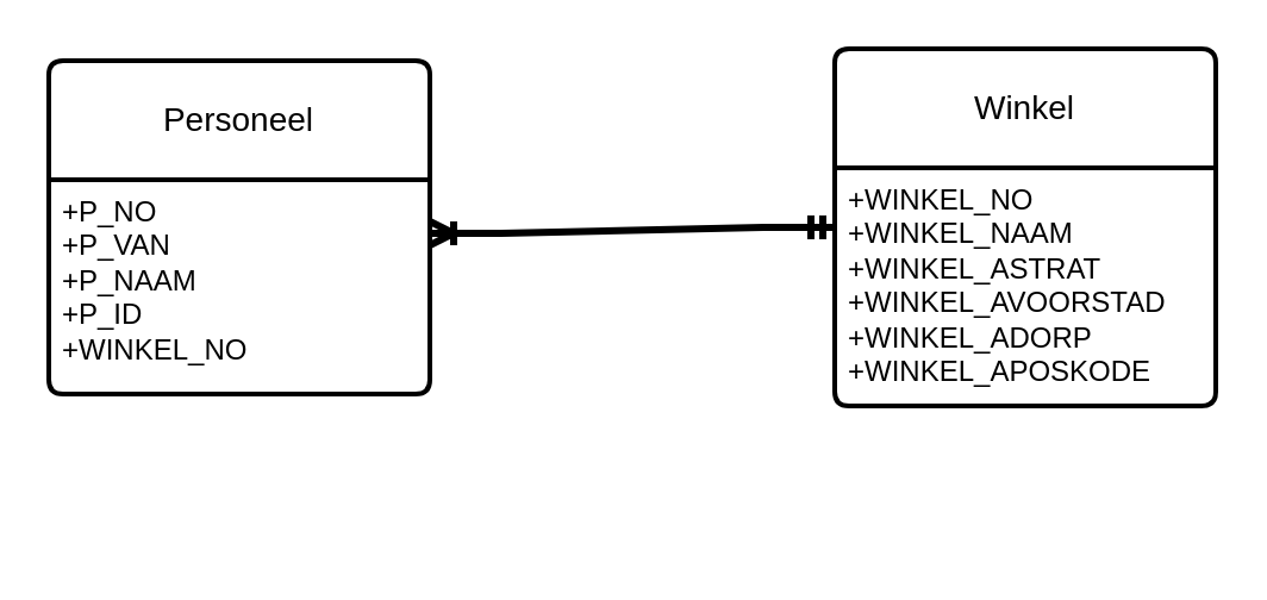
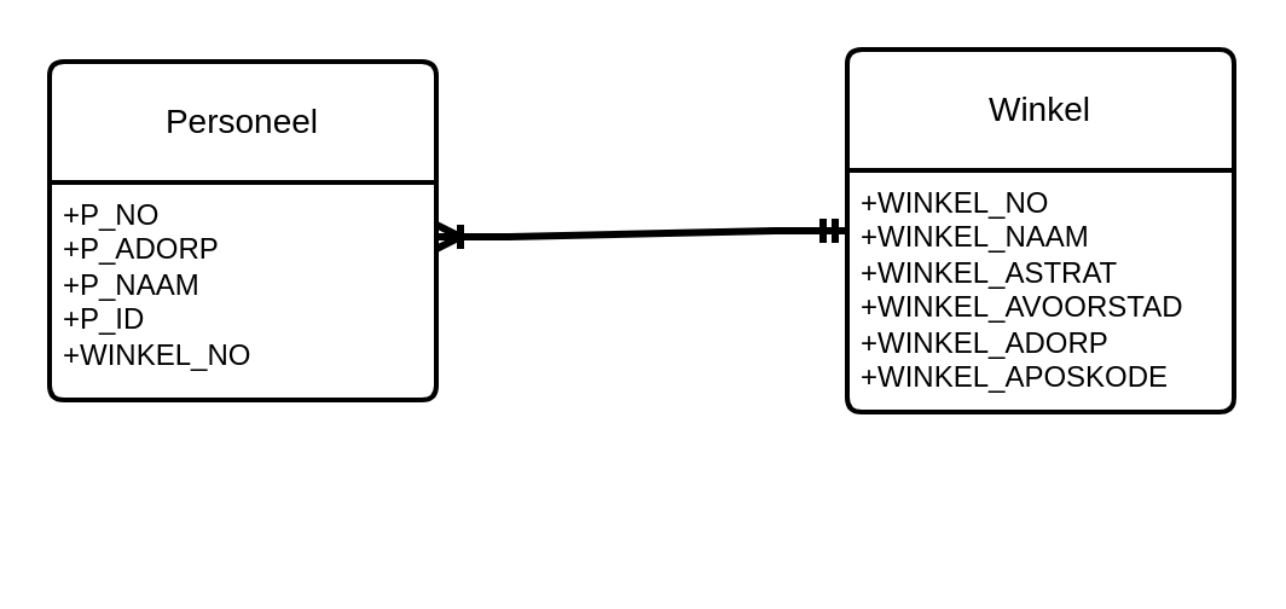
  <mxCell id="0" />
  <mxCell id="1" parent="0" />
  <mxCell id="2" value="Personeel" style="swimlane;childLayout=stackLayout;horizontal=1;startSize=50;horizontalStack=0;rounded=1;fontSize=14;fontStyle=0;strokeWidth=2;resizeParent=0;resizeLast=1;shadow=0;dashed=0;align=center;arcSize=4;whiteSpace=wrap;html=1;" vertex="1" parent="1"><mxGeometry x="20" y="25" width="160" height="140" as="geometry" /></mxCell>
- <mxCell id="3" value="+P_NO&lt;br&gt;+P_VAN&lt;br&gt;+P_NAAM&lt;div&gt;+P_ID&lt;/div&gt;&lt;div&gt;+WINKEL_NO&lt;/div&gt;" style="align=left;strokeColor=none;fillColor=none;spacingLeft=4;fontSize=12;verticalAlign=top;resizable=0;rotatable=0;part=1;html=1;" vertex="1" parent="2"><mxGeometry y="50" width="160" height="90" as="geometry" /></mxCell>
+ <mxCell id="3" value="+P_NO&lt;br&gt;+P_ADORP&lt;br&gt;+P_NAAM&lt;div&gt;+P_ID&lt;/div&gt;&lt;div&gt;+WINKEL_NO&lt;/div&gt;" style="align=left;strokeColor=none;fillColor=none;spacingLeft=4;fontSize=12;verticalAlign=top;resizable=0;rotatable=0;part=1;html=1;" vertex="1" parent="2"><mxGeometry y="50" width="160" height="90" as="geometry" /></mxCell>
  <mxCell id="4" value="Winkel" style="swimlane;childLayout=stackLayout;horizontal=1;startSize=50;horizontalStack=0;rounded=1;fontSize=14;fontStyle=0;strokeWidth=2;resizeParent=0;resizeLast=1;shadow=0;dashed=0;align=center;arcSize=4;whiteSpace=wrap;html=1;" vertex="1" parent="1"><mxGeometry x="350" y="20" width="160" height="150" as="geometry" /></mxCell>
  <mxCell id="5" value="+WINKEL_NO&lt;br&gt;+WINKEL_NAAM&lt;br&gt;+WINKEL_ASTRAT&lt;div&gt;+WINKEL_AVOORSTAD&lt;/div&gt;&lt;div&gt;+WINKEL_ADORP&lt;/div&gt;&lt;div&gt;+WINKEL_APOSKODE&lt;/div&gt;" style="align=left;strokeColor=none;fillColor=none;spacingLeft=4;fontSize=12;verticalAlign=top;resizable=0;rotatable=0;part=1;html=1;" vertex="1" parent="4"><mxGeometry y="50" width="160" height="100" as="geometry" /></mxCell>
  <mxCell id="6" value="" style="edgeStyle=entityRelationEdgeStyle;fontSize=12;html=1;endArrow=ERmandOne;startArrow=ERoneToMany;rounded=0;exitX=1;exitY=0.25;exitDx=0;exitDy=0;strokeWidth=3;entryX=0;entryY=0.25;entryDx=0;entryDy=0;startFill=0;endFill=0;" edge="1" parent="1" source="3" target="5"><mxGeometry width="100" height="100" relative="1" as="geometry"><mxPoint x="20" y="180" as="sourcePoint" /><mxPoint x="260" y="40" as="targetPoint" /><Array as="points"><mxPoint x="130" y="230" /><mxPoint x="130" y="200" /></Array></mxGeometry></mxCell>
